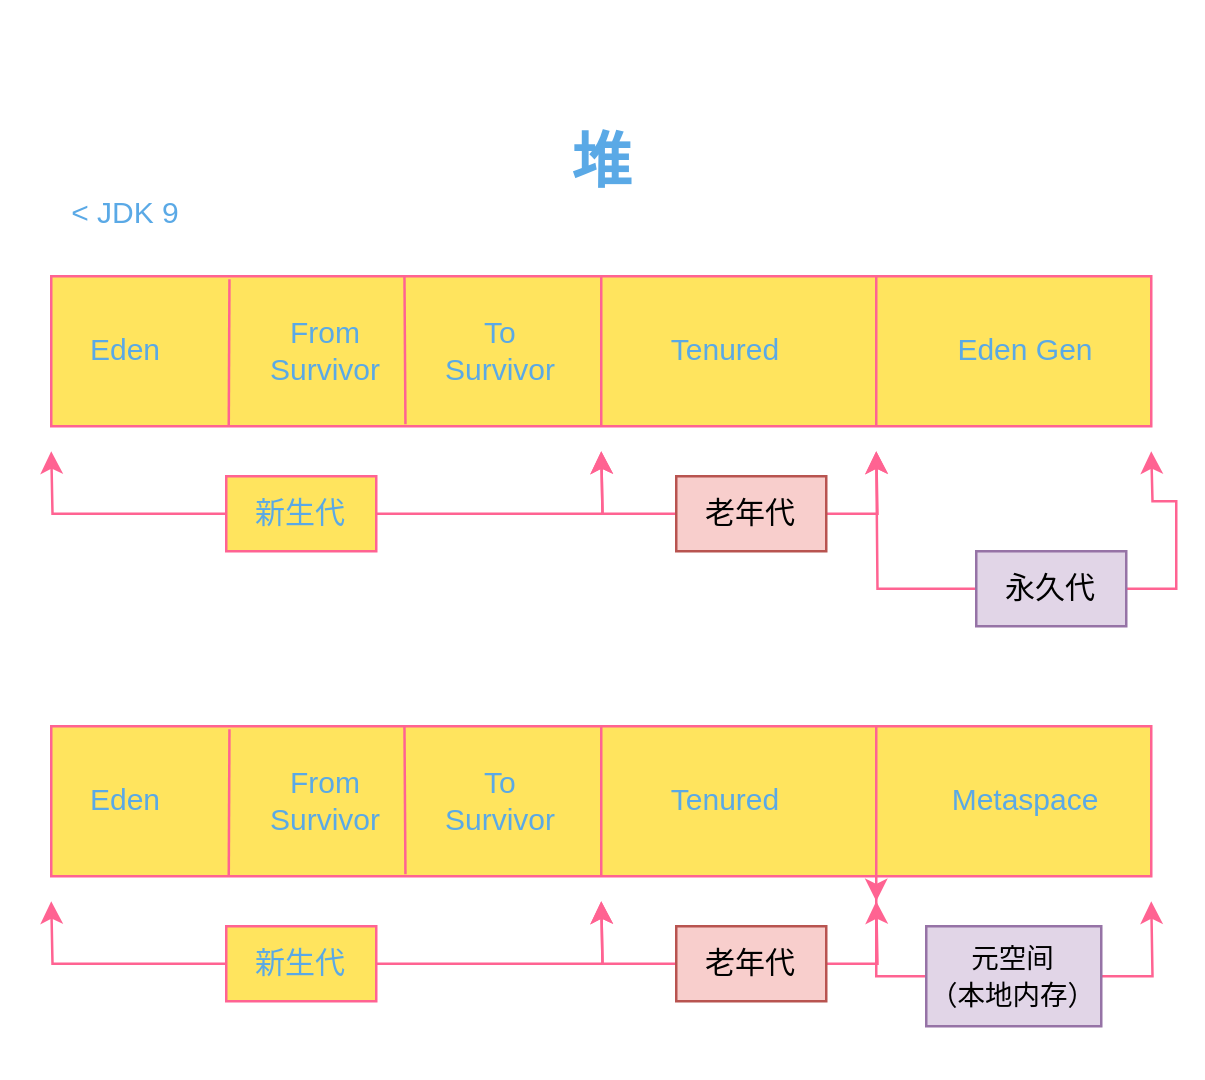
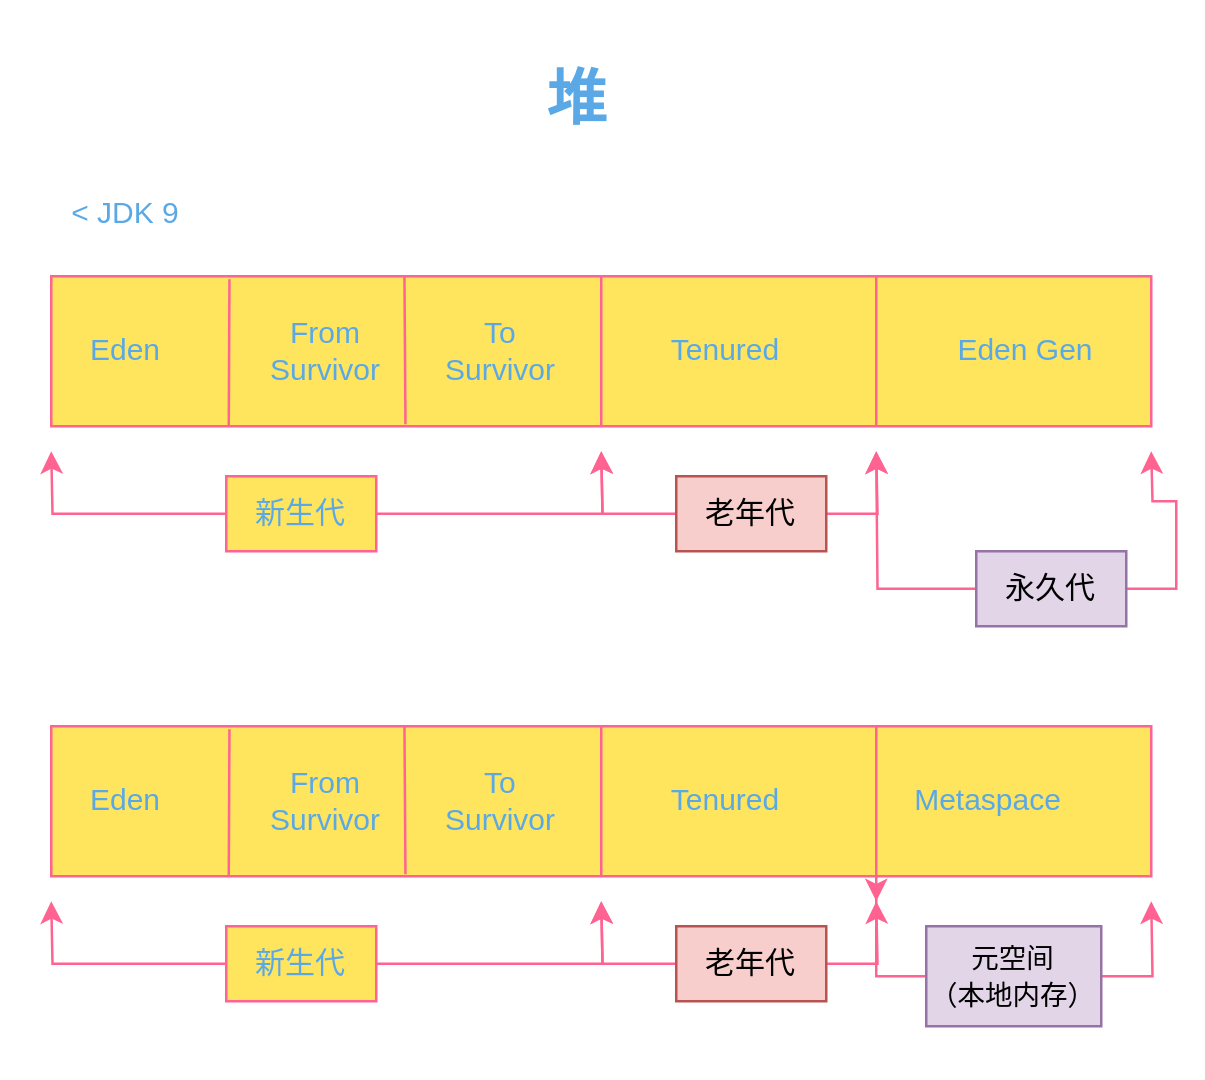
  <mxCell id="0" />
  <mxCell id="1" parent="0" />
  <mxCell id="2" value="" style="rounded=0;whiteSpace=wrap;html=1;labelBackgroundColor=none;fillColor=#FFE45E;strokeColor=#FF6392;fontColor=#5AA9E6;" parent="1" vertex="1"><mxGeometry x="20" y="110" width="440" height="60" as="geometry" /></mxCell>
  <mxCell id="3" style="edgeStyle=orthogonalEdgeStyle;rounded=0;orthogonalLoop=1;jettySize=auto;html=1;labelBackgroundColor=none;strokeColor=#FF6392;fontColor=default;" parent="1" source="5" edge="1"><mxGeometry relative="1" as="geometry"><mxPoint x="20" y="180" as="targetPoint" /></mxGeometry></mxCell>
  <mxCell id="4" style="edgeStyle=orthogonalEdgeStyle;rounded=0;orthogonalLoop=1;jettySize=auto;html=1;labelBackgroundColor=none;strokeColor=#FF6392;fontColor=default;" parent="1" source="5" edge="1"><mxGeometry relative="1" as="geometry"><mxPoint x="240" y="180" as="targetPoint" /></mxGeometry></mxCell>
  <mxCell id="5" value="新生代" style="text;html=1;strokeColor=#FF6392;fillColor=#FFE45E;align=center;verticalAlign=middle;whiteSpace=wrap;rounded=0;fontColor=#5AA9E6;labelBackgroundColor=none;" parent="1" vertex="1"><mxGeometry x="90" y="190" width="60" height="30" as="geometry" /></mxCell>
  <mxCell id="6" style="edgeStyle=orthogonalEdgeStyle;rounded=0;orthogonalLoop=1;jettySize=auto;html=1;strokeColor=#FF6392;fontColor=#5AA9E6;fillColor=#FFE45E;" parent="1" source="8" edge="1"><mxGeometry relative="1" as="geometry"><mxPoint x="460" y="180" as="targetPoint" /></mxGeometry></mxCell>
  <mxCell id="7" style="edgeStyle=orthogonalEdgeStyle;rounded=0;orthogonalLoop=1;jettySize=auto;html=1;strokeColor=#FF6392;fontColor=#5AA9E6;fillColor=#FFE45E;" parent="1" source="8" edge="1"><mxGeometry relative="1" as="geometry"><mxPoint x="350" y="180" as="targetPoint" /></mxGeometry></mxCell>
  <mxCell id="8" value="永久代" style="text;html=1;strokeColor=#9673a6;fillColor=#e1d5e7;align=center;verticalAlign=middle;whiteSpace=wrap;rounded=0;labelBackgroundColor=none;" parent="1" vertex="1"><mxGeometry x="390" y="220" width="60" height="30" as="geometry" /></mxCell>
  <mxCell id="9" style="edgeStyle=orthogonalEdgeStyle;rounded=0;orthogonalLoop=1;jettySize=auto;html=1;strokeColor=#FF6392;fontColor=#5AA9E6;fillColor=#FFE45E;" parent="1" source="11" edge="1"><mxGeometry relative="1" as="geometry"><mxPoint x="240" y="180" as="targetPoint" /></mxGeometry></mxCell>
  <mxCell id="10" style="edgeStyle=orthogonalEdgeStyle;rounded=0;orthogonalLoop=1;jettySize=auto;html=1;strokeColor=#FF6392;fontColor=#5AA9E6;fillColor=#FFE45E;" parent="1" source="11" edge="1"><mxGeometry relative="1" as="geometry"><mxPoint x="350" y="180" as="targetPoint" /></mxGeometry></mxCell>
  <mxCell id="11" value="老年代" style="text;html=1;strokeColor=#b85450;fillColor=#f8cecc;align=center;verticalAlign=middle;whiteSpace=wrap;rounded=0;labelBackgroundColor=none;fillStyle=auto;" parent="1" vertex="1"><mxGeometry x="270" y="190" width="60" height="30" as="geometry" /></mxCell>
  <mxCell id="12" value="" style="endArrow=none;html=1;rounded=0;entryX=0.5;entryY=0;entryDx=0;entryDy=0;exitX=0.5;exitY=1;exitDx=0;exitDy=0;labelBackgroundColor=none;strokeColor=#FF6392;fontColor=default;" parent="1" source="2" target="2" edge="1"><mxGeometry width="50" height="50" relative="1" as="geometry"><mxPoint x="130" y="170" as="sourcePoint" /><mxPoint x="180" y="120" as="targetPoint" /></mxGeometry></mxCell>
  <mxCell id="13" value="" style="endArrow=none;html=1;rounded=0;entryX=0.75;entryY=0;entryDx=0;entryDy=0;exitX=0.75;exitY=1;exitDx=0;exitDy=0;labelBackgroundColor=none;strokeColor=#FF6392;fontColor=default;" parent="1" source="2" target="2" edge="1"><mxGeometry width="50" height="50" relative="1" as="geometry"><mxPoint x="330" y="170" as="sourcePoint" /><mxPoint x="330" y="110" as="targetPoint" /></mxGeometry></mxCell>
  <mxCell id="14" value="" style="endArrow=none;html=1;rounded=0;entryX=0.162;entryY=0.02;entryDx=0;entryDy=0;entryPerimeter=0;labelBackgroundColor=none;strokeColor=#FF6392;fontColor=default;" parent="1" target="2" edge="1"><mxGeometry width="50" height="50" relative="1" as="geometry"><mxPoint x="91" y="170" as="sourcePoint" /><mxPoint x="140" y="120" as="targetPoint" /></mxGeometry></mxCell>
  <mxCell id="15" value="" style="endArrow=none;html=1;rounded=0;entryX=0.162;entryY=0.02;entryDx=0;entryDy=0;entryPerimeter=0;exitX=0.322;exitY=0.987;exitDx=0;exitDy=0;exitPerimeter=0;labelBackgroundColor=none;strokeColor=#FF6392;fontColor=default;" parent="1" source="2" edge="1"><mxGeometry width="50" height="50" relative="1" as="geometry"><mxPoint x="160" y="168.8" as="sourcePoint" /><mxPoint x="161.28" y="110" as="targetPoint" /></mxGeometry></mxCell>
  <mxCell id="16" value="Eden" style="text;html=1;strokeColor=none;fillColor=none;align=center;verticalAlign=middle;whiteSpace=wrap;rounded=0;labelBackgroundColor=none;fontColor=#5AA9E6;" parent="1" vertex="1"><mxGeometry x="20" y="125" width="60" height="30" as="geometry" /></mxCell>
  <mxCell id="17" value="From&lt;br&gt;Survivor" style="text;html=1;strokeColor=none;fillColor=none;align=center;verticalAlign=middle;whiteSpace=wrap;rounded=0;labelBackgroundColor=none;fontColor=#5AA9E6;" parent="1" vertex="1"><mxGeometry x="100" y="125" width="60" height="30" as="geometry" /></mxCell>
  <mxCell id="18" value="To&lt;br&gt;Survivor" style="text;html=1;strokeColor=none;fillColor=none;align=center;verticalAlign=middle;whiteSpace=wrap;rounded=0;labelBackgroundColor=none;fontColor=#5AA9E6;" parent="1" vertex="1"><mxGeometry x="170" y="125" width="60" height="30" as="geometry" /></mxCell>
- <mxCell id="19" value="堆" style="text;strokeColor=none;fillColor=none;html=1;fontSize=24;fontStyle=1;verticalAlign=middle;align=center;labelBackgroundColor=none;fontColor=#5AA9E6;" parent="1" vertex="1"><mxGeometry x="190" y="45" width="100" height="40" as="geometry" /></mxCell>
+ <mxCell id="19" value="堆" style="text;strokeColor=none;fillColor=none;html=1;fontSize=24;fontStyle=1;verticalAlign=middle;align=center;labelBackgroundColor=none;fontColor=#5AA9E6;" parent="1" vertex="1"><mxGeometry x="180" y="20" width="100" height="40" as="geometry" /></mxCell>
  <mxCell id="20" value="Tenured" style="text;html=1;strokeColor=none;fillColor=none;align=center;verticalAlign=middle;whiteSpace=wrap;rounded=0;labelBackgroundColor=none;fontColor=#5AA9E6;" parent="1" vertex="1"><mxGeometry x="260" y="125" width="60" height="30" as="geometry" /></mxCell>
  <mxCell id="21" value="Eden Gen" style="text;html=1;strokeColor=none;fillColor=none;align=center;verticalAlign=middle;whiteSpace=wrap;rounded=0;labelBackgroundColor=none;fontColor=#5AA9E6;" parent="1" vertex="1"><mxGeometry x="380" y="125" width="60" height="30" as="geometry" /></mxCell>
  <mxCell id="22" value="&amp;lt; JDK 9" style="text;html=1;strokeColor=none;fillColor=none;align=center;verticalAlign=middle;whiteSpace=wrap;rounded=0;fontColor=#5AA9E6;" parent="1" vertex="1"><mxGeometry x="20" y="70" width="60" height="30" as="geometry" /></mxCell>
  <mxCell id="23" value="" style="rounded=0;whiteSpace=wrap;html=1;labelBackgroundColor=none;fillColor=#FFE45E;strokeColor=#FF6392;fontColor=#5AA9E6;" parent="1" vertex="1"><mxGeometry x="20" y="290" width="440" height="60" as="geometry" /></mxCell>
  <mxCell id="24" style="edgeStyle=orthogonalEdgeStyle;rounded=0;orthogonalLoop=1;jettySize=auto;html=1;labelBackgroundColor=none;strokeColor=#FF6392;fontColor=default;" parent="1" source="26" edge="1"><mxGeometry relative="1" as="geometry"><mxPoint x="20" y="360" as="targetPoint" /></mxGeometry></mxCell>
  <mxCell id="25" style="edgeStyle=orthogonalEdgeStyle;rounded=0;orthogonalLoop=1;jettySize=auto;html=1;labelBackgroundColor=none;strokeColor=#FF6392;fontColor=default;" parent="1" source="26" edge="1"><mxGeometry relative="1" as="geometry"><mxPoint x="240" y="360" as="targetPoint" /></mxGeometry></mxCell>
  <mxCell id="26" value="新生代" style="text;html=1;strokeColor=#FF6392;fillColor=#FFE45E;align=center;verticalAlign=middle;whiteSpace=wrap;rounded=0;fontColor=#5AA9E6;labelBackgroundColor=none;" parent="1" vertex="1"><mxGeometry x="90" y="370" width="60" height="30" as="geometry" /></mxCell>
  <mxCell id="27" style="edgeStyle=orthogonalEdgeStyle;rounded=0;orthogonalLoop=1;jettySize=auto;html=1;strokeColor=#FF6392;fontColor=#5AA9E6;fillColor=#FFE45E;" parent="1" source="29" edge="1"><mxGeometry relative="1" as="geometry"><mxPoint x="460" y="360" as="targetPoint" /></mxGeometry></mxCell>
  <mxCell id="28" style="edgeStyle=orthogonalEdgeStyle;rounded=0;orthogonalLoop=1;jettySize=auto;html=1;strokeColor=#FF6392;fontColor=#5AA9E6;fillColor=#FFE45E;" parent="1" source="29" edge="1"><mxGeometry relative="1" as="geometry"><mxPoint x="350" y="360" as="targetPoint" /></mxGeometry></mxCell>
  <mxCell id="29" value="&lt;font style=&quot;font-size: 11px;&quot;&gt;元空间&lt;br&gt;（本地内存）&lt;/font&gt;" style="text;html=1;strokeColor=#9673a6;fillColor=#e1d5e7;align=center;verticalAlign=middle;whiteSpace=wrap;rounded=0;labelBackgroundColor=none;" parent="1" vertex="1"><mxGeometry x="370" y="370" width="70" height="40" as="geometry" /></mxCell>
  <mxCell id="30" style="edgeStyle=orthogonalEdgeStyle;rounded=0;orthogonalLoop=1;jettySize=auto;html=1;strokeColor=#FF6392;fontColor=#5AA9E6;fillColor=#FFE45E;" parent="1" source="32" edge="1"><mxGeometry relative="1" as="geometry"><mxPoint x="240" y="360" as="targetPoint" /></mxGeometry></mxCell>
  <mxCell id="31" style="edgeStyle=orthogonalEdgeStyle;rounded=0;orthogonalLoop=1;jettySize=auto;html=1;strokeColor=#FF6392;fontColor=#5AA9E6;fillColor=#FFE45E;" parent="1" source="32" edge="1"><mxGeometry relative="1" as="geometry"><mxPoint x="350" y="360" as="targetPoint" /></mxGeometry></mxCell>
  <mxCell id="32" value="老年代" style="text;html=1;strokeColor=#b85450;fillColor=#f8cecc;align=center;verticalAlign=middle;whiteSpace=wrap;rounded=0;labelBackgroundColor=none;fillStyle=auto;" parent="1" vertex="1"><mxGeometry x="270" y="370" width="60" height="30" as="geometry" /></mxCell>
  <mxCell id="33" value="" style="endArrow=none;html=1;rounded=0;entryX=0.5;entryY=0;entryDx=0;entryDy=0;exitX=0.5;exitY=1;exitDx=0;exitDy=0;labelBackgroundColor=none;strokeColor=#FF6392;fontColor=default;" parent="1" source="23" target="23" edge="1"><mxGeometry width="50" height="50" relative="1" as="geometry"><mxPoint x="130" y="350" as="sourcePoint" /><mxPoint x="180" y="300" as="targetPoint" /></mxGeometry></mxCell>
  <mxCell id="34" value="" style="endArrow=none;html=1;rounded=0;entryX=0.75;entryY=0;entryDx=0;entryDy=0;exitX=0.75;exitY=1;exitDx=0;exitDy=0;labelBackgroundColor=none;strokeColor=#FF6392;fontColor=default;" parent="1" source="23" target="23" edge="1"><mxGeometry width="50" height="50" relative="1" as="geometry"><mxPoint x="330" y="350" as="sourcePoint" /><mxPoint x="330" y="290" as="targetPoint" /></mxGeometry></mxCell>
  <mxCell id="35" value="" style="endArrow=none;html=1;rounded=0;entryX=0.162;entryY=0.02;entryDx=0;entryDy=0;entryPerimeter=0;labelBackgroundColor=none;strokeColor=#FF6392;fontColor=default;" parent="1" target="23" edge="1"><mxGeometry width="50" height="50" relative="1" as="geometry"><mxPoint x="91" y="350" as="sourcePoint" /><mxPoint x="140" y="300" as="targetPoint" /></mxGeometry></mxCell>
  <mxCell id="36" value="" style="endArrow=none;html=1;rounded=0;entryX=0.162;entryY=0.02;entryDx=0;entryDy=0;entryPerimeter=0;exitX=0.322;exitY=0.987;exitDx=0;exitDy=0;exitPerimeter=0;labelBackgroundColor=none;strokeColor=#FF6392;fontColor=default;" parent="1" source="23" edge="1"><mxGeometry width="50" height="50" relative="1" as="geometry"><mxPoint x="160" y="348.8" as="sourcePoint" /><mxPoint x="161.28" y="290" as="targetPoint" /></mxGeometry></mxCell>
  <mxCell id="37" value="Eden" style="text;html=1;strokeColor=none;fillColor=none;align=center;verticalAlign=middle;whiteSpace=wrap;rounded=0;labelBackgroundColor=none;fontColor=#5AA9E6;" parent="1" vertex="1"><mxGeometry x="20" y="305" width="60" height="30" as="geometry" /></mxCell>
  <mxCell id="38" value="From&lt;br&gt;Survivor" style="text;html=1;strokeColor=none;fillColor=none;align=center;verticalAlign=middle;whiteSpace=wrap;rounded=0;labelBackgroundColor=none;fontColor=#5AA9E6;" parent="1" vertex="1"><mxGeometry x="100" y="305" width="60" height="30" as="geometry" /></mxCell>
  <mxCell id="39" value="To&lt;br&gt;Survivor" style="text;html=1;strokeColor=none;fillColor=none;align=center;verticalAlign=middle;whiteSpace=wrap;rounded=0;labelBackgroundColor=none;fontColor=#5AA9E6;" parent="1" vertex="1"><mxGeometry x="170" y="305" width="60" height="30" as="geometry" /></mxCell>
  <mxCell id="40" value="Tenured" style="text;html=1;strokeColor=none;fillColor=none;align=center;verticalAlign=middle;whiteSpace=wrap;rounded=0;labelBackgroundColor=none;fontColor=#5AA9E6;" parent="1" vertex="1"><mxGeometry x="260" y="305" width="60" height="30" as="geometry" /></mxCell>
- <mxCell id="41" value="Metaspace" style="text;html=1;strokeColor=none;fillColor=none;align=center;verticalAlign=middle;whiteSpace=wrap;rounded=0;labelBackgroundColor=none;fontColor=#5AA9E6;" parent="1" vertex="1"><mxGeometry x="380" y="305" width="60" height="30" as="geometry" /></mxCell>
+ <mxCell id="41" value="Metaspace" style="text;html=1;strokeColor=none;fillColor=none;align=center;verticalAlign=middle;whiteSpace=wrap;rounded=0;labelBackgroundColor=none;fontColor=#5AA9E6;" parent="1" vertex="1"><mxGeometry x="365" y="305" width="60" height="30" as="geometry" /></mxCell>
